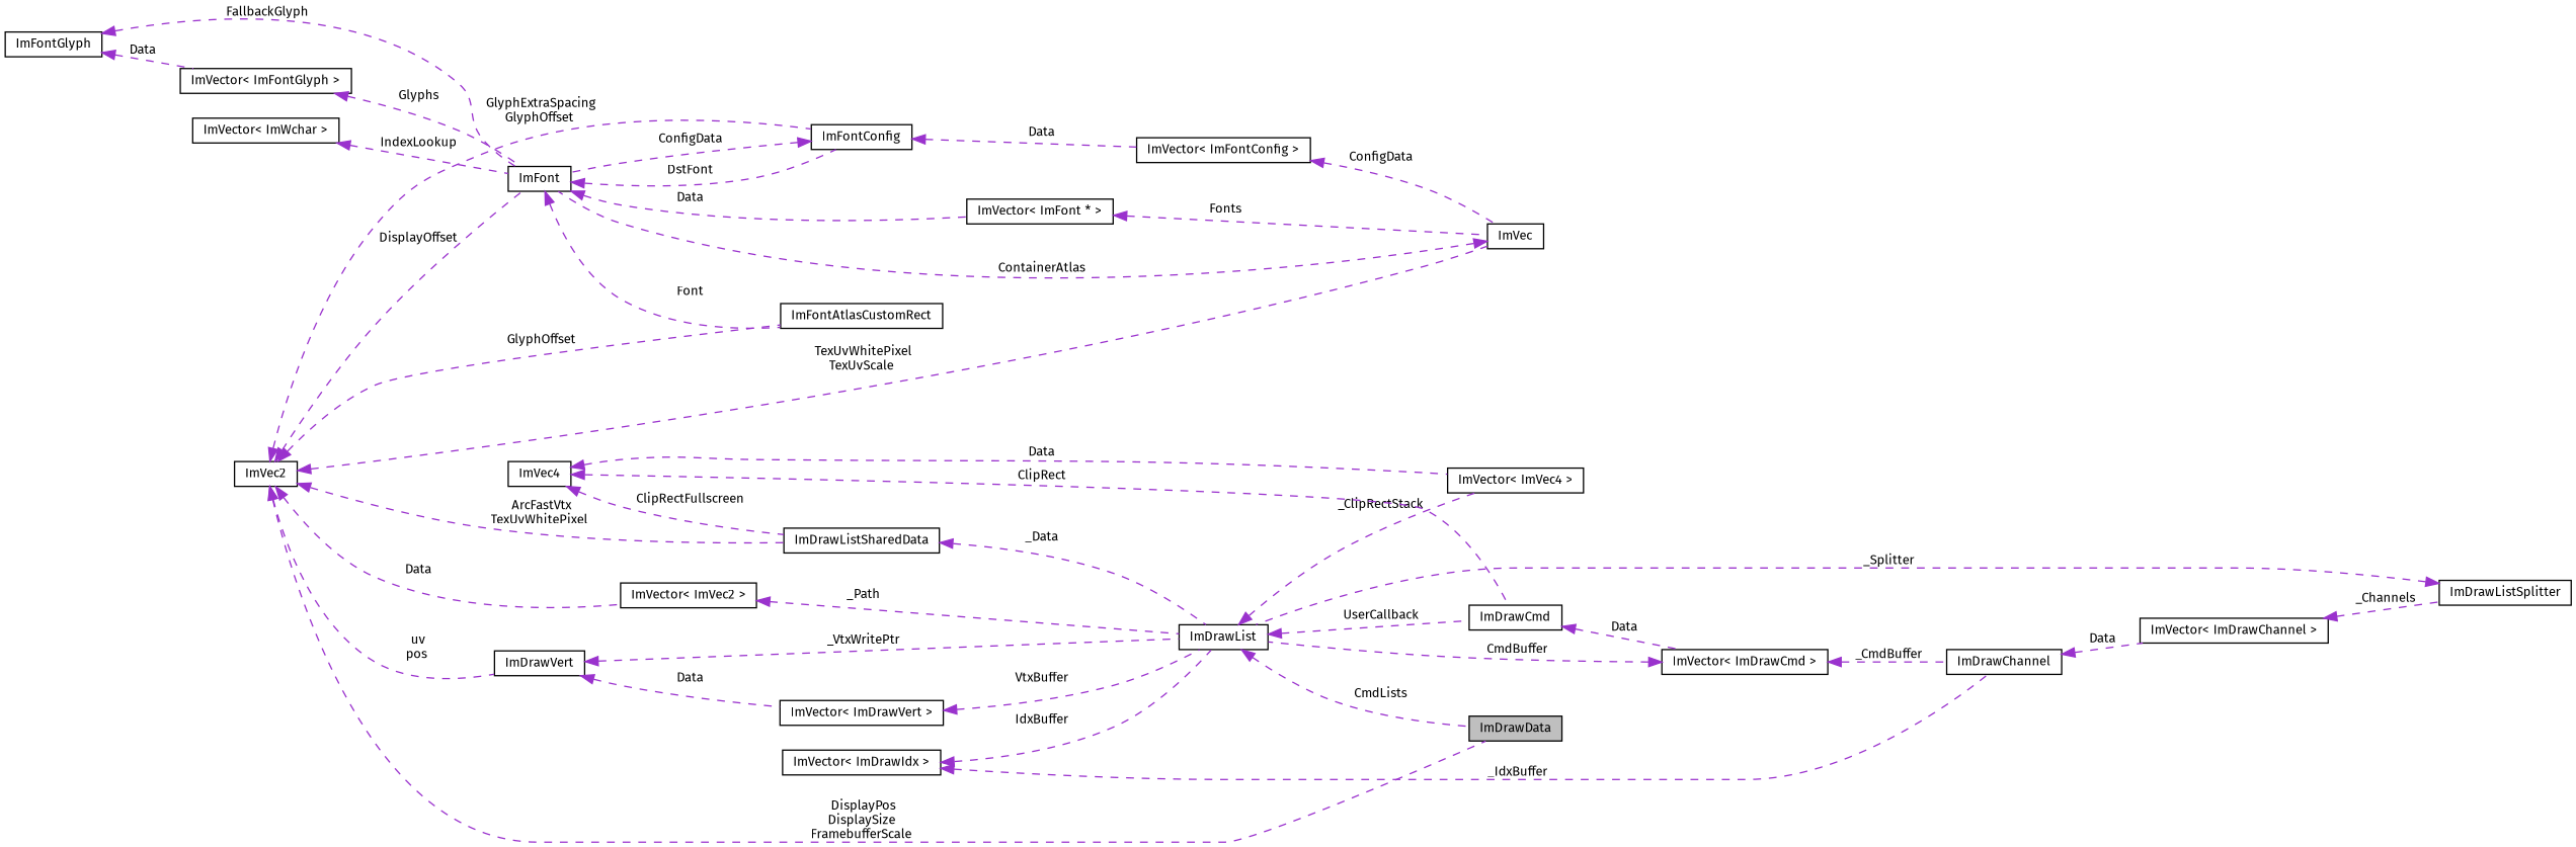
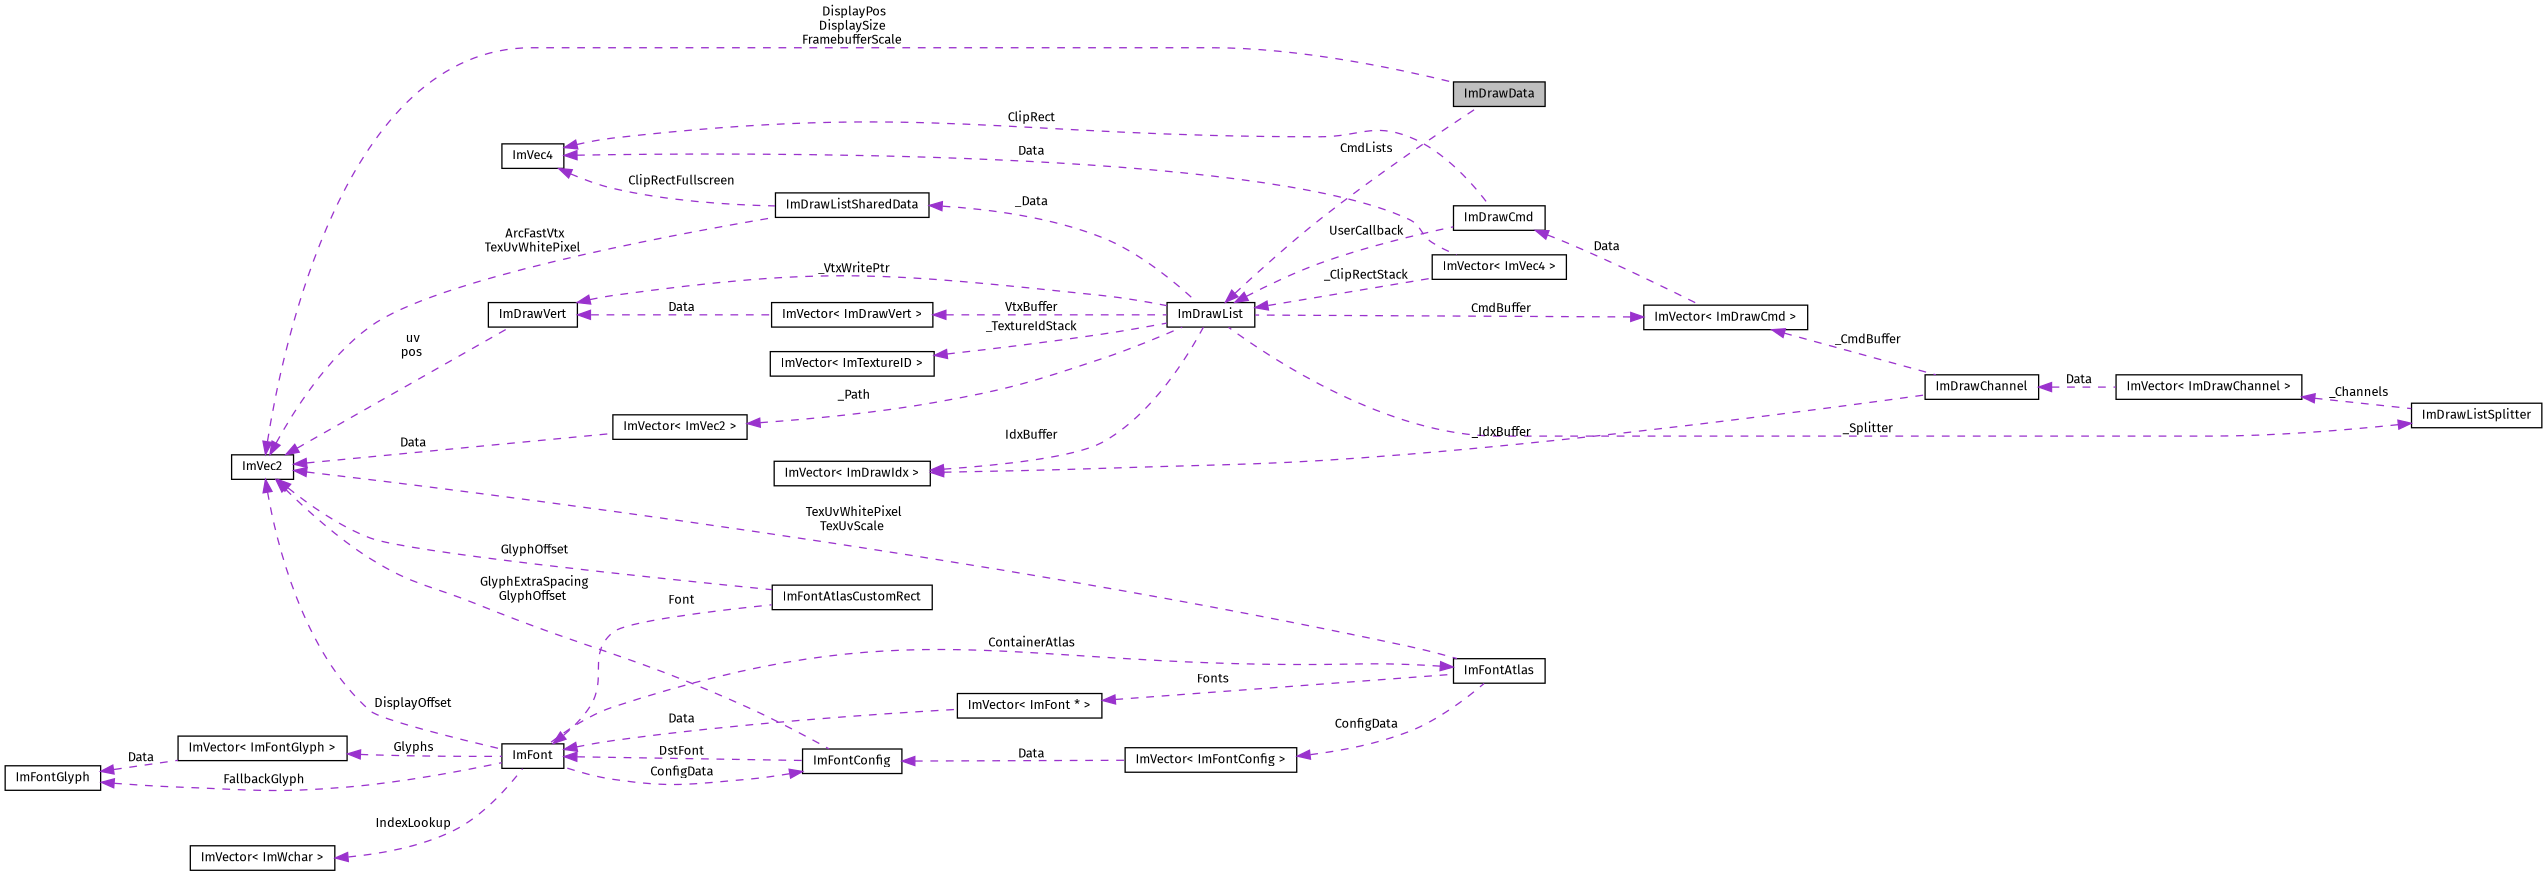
  digraph {
    fontname="Fira Sans"
    rankdir=LR
    node [color=black fillcolor=white fontname="Fira Sans" fontsize=10 shape=record style=filled]
    edge [color=darkorchid3 dir=back fontname="Fira Sans" fontsize=10 labelfontname=Helvetica labelfontsize=10 style=dashed]
    n1 [fillcolor=grey75 fontcolor=black height=0.2 label=ImDrawData width=0.4]
    n2 [height=0.2 label=ImVec2 width=0.4]
    n3 [height=0.2 label=ImDrawVert width=0.4]
    n4 [height=0.2 label="ImVector\< ImVec2 \>" width=0.4]
    n5 [height=0.2 label=ImDrawListSharedData width=0.4]
    n6 [height=0.2 label=ImFont width=0.4]
    n7 [height=0.2 label=ImFontConfig width=0.4]
-   n8 [height=0.2 label=ImVec width=0.4]
+   n8 [height=0.2 label=ImFontAtlas width=0.4]
    n9 [height=0.2 label=ImFontAtlasCustomRect width=0.4]
    n10 [height=0.2 label=ImDrawList width=0.4]
    n11 [height=0.2 label="ImVector\< ImDrawVert \>" width=0.4]
    n12 [height=0.2 label="ImVector\< ImFont * \>" width=0.4]
    n13 [height=0.2 label="ImVector\< ImFontConfig \>" width=0.4]
    n14 [height=0.2 label=ImDrawCmd width=0.4]
    n15 [height=0.2 label="ImVector\< ImVec4 \>" width=0.4]
    n16 [height=0.2 label="ImVector\< ImDrawCmd \>" width=0.4]
    n17 [height=0.2 label=ImVec4 width=0.4]
    n18 [height=0.2 label="ImVector\< ImFontGlyph \>" width=0.4]
    n19 [height=0.2 label=ImFontGlyph width=0.4]
    n20 [height=0.2 label="ImVector\< ImWchar \>" width=0.4]
    n21 [height=0.2 label=ImDrawChannel width=0.4]
    n22 [height=0.2 label="ImVector\< ImDrawChannel \>" width=0.4]
    n23 [height=0.2 label=ImDrawListSplitter width=0.4]
    n24 [height=0.2 label="ImVector\< ImDrawIdx \>" width=0.4]
+   n25 [height=0.2 label="ImVector\< ImTextureID \>" width=0.4]
    n2 -> n1 [label=" DisplayPos\nDisplaySize\nFramebufferScale"]
    n2 -> n3 [label=" uv\npos"]
    n2 -> n4 [label=" Data"]
    n2 -> n5 [label=" ArcFastVtx\nTexUvWhitePixel"]
    n2 -> n6 [label=" DisplayOffset"]
    n2 -> n7 [label=" GlyphExtraSpacing\nGlyphOffset"]
    n2 -> n8 [label=" TexUvWhitePixel\nTexUvScale"]
    n2 -> n9 [label=" GlyphOffset"]
    n3 -> n10 [label=" _VtxWritePtr"]
    n3 -> n11 [label=" Data"]
    n4 -> n10 [label=" _Path"]
    n5 -> n10 [label=" _Data"]
    n6 -> n7 [label=" DstFont"]
    n6 -> n9 [label=" Font"]
    n6 -> n12 [label=" Data"]
    n7 -> n6 [label=" ConfigData"]
    n7 -> n13 [label=" Data"]
    n8 -> n6 [label=" ContainerAtlas"]
    n10 -> n1 [label=" CmdLists"]
    n10 -> n14 [label=" UserCallback"]
    n10 -> n15 [label=" _ClipRectStack"]
    n11 -> n10 [label=" VtxBuffer"]
    n12 -> n8 [label=" Fonts"]
    n13 -> n8 [label=" ConfigData"]
    n14 -> n16 [label=" Data"]
    n16 -> n10 [label=" CmdBuffer"]
    n16 -> n21 [label=" _CmdBuffer"]
    n17 -> n5 [label=" ClipRectFullscreen"]
    n17 -> n14 [label=" ClipRect"]
    n17 -> n15 [label=" Data"]
    n18 -> n6 [label=" Glyphs"]
    n19 -> n6 [label=" FallbackGlyph"]
    n19 -> n18 [label=" Data"]
    n20 -> n6 [label=" IndexLookup"]
    n21 -> n22 [label=" Data"]
    n22 -> n23 [label=" _Channels"]
    n23 -> n10 [label=" _Splitter"]
    n24 -> n10 [label=" IdxBuffer"]
    n24 -> n21 [label=" _IdxBuffer"]
+   n25 -> n10 [label=" _TextureIdStack"]
  }
